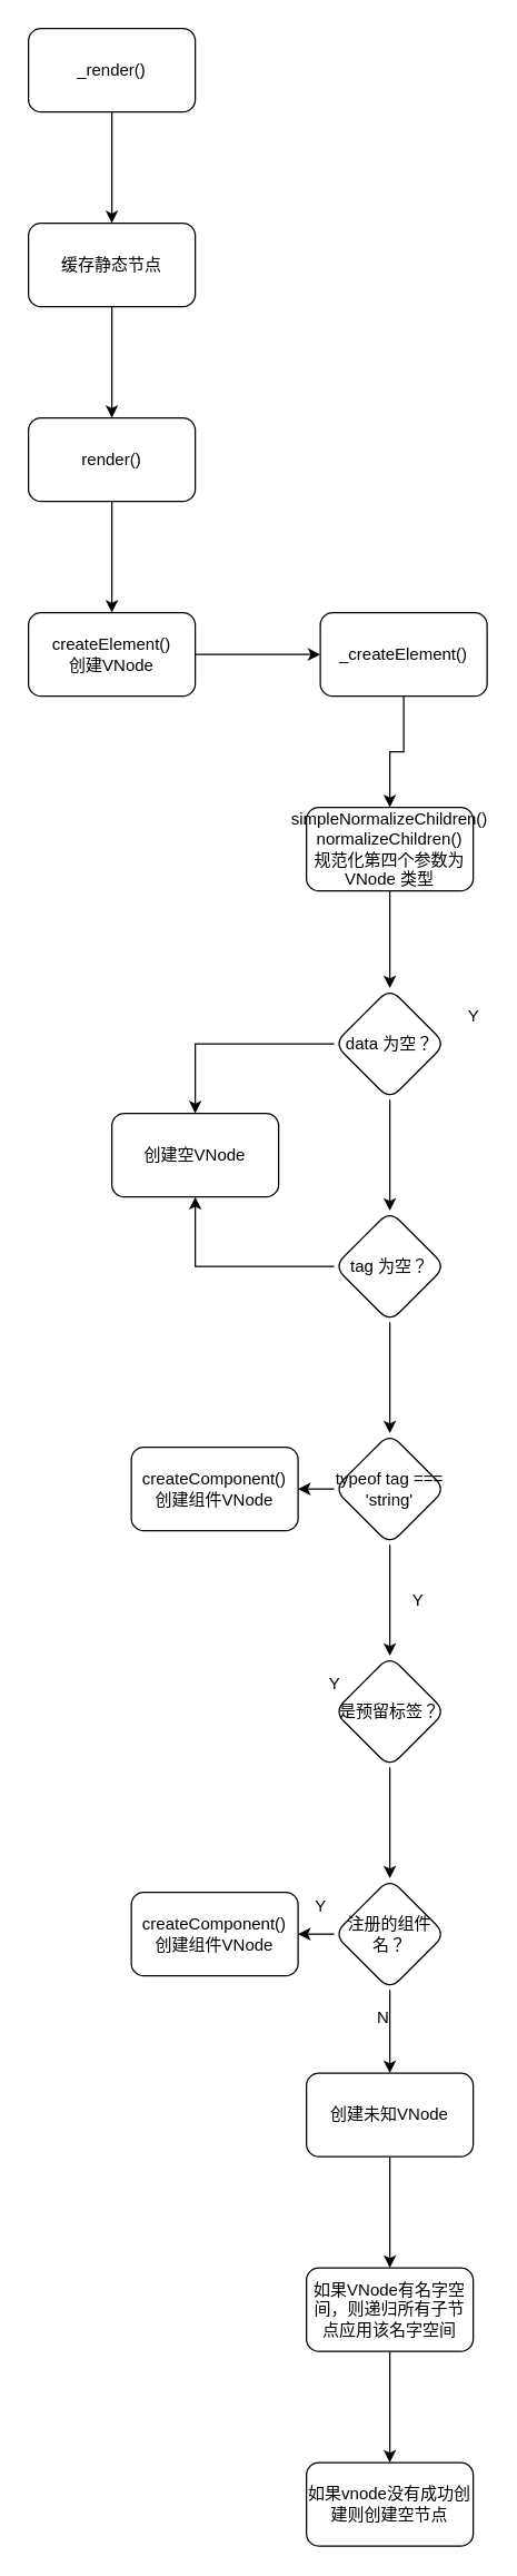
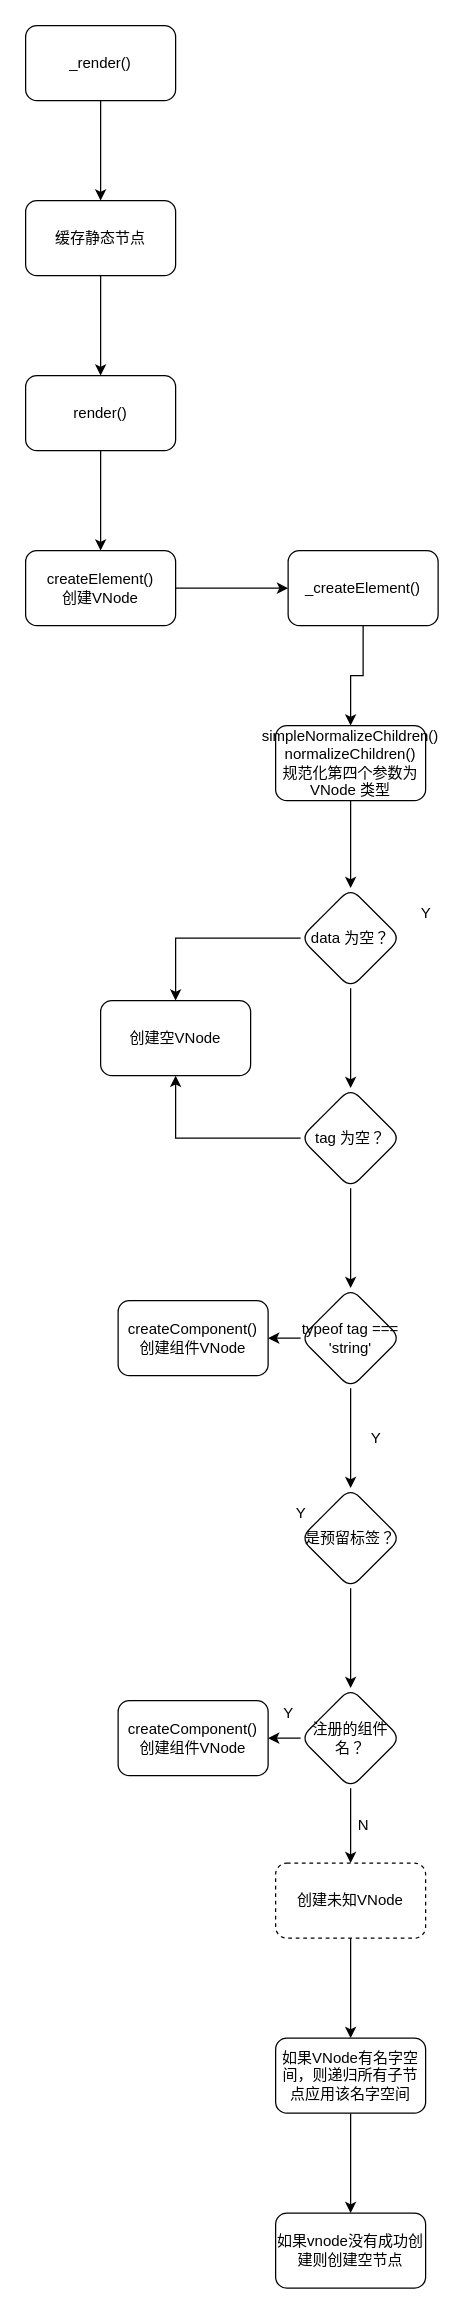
  <mxCell id="0" />
  <mxCell id="1" parent="0" />
  <mxCell id="2" value="" style="edgeStyle=orthogonalEdgeStyle;rounded=0;orthogonalLoop=1;jettySize=auto;html=1;" edge="1" parent="1" source="3" target="5"><mxGeometry relative="1" as="geometry" /></mxCell>
  <mxCell id="3" value="_render()" style="rounded=1;whiteSpace=wrap;html=1;" vertex="1" parent="1"><mxGeometry x="20" y="20" width="120" height="60" as="geometry" /></mxCell>
  <mxCell id="4" value="" style="edgeStyle=orthogonalEdgeStyle;rounded=0;orthogonalLoop=1;jettySize=auto;html=1;" edge="1" parent="1" source="5" target="7"><mxGeometry relative="1" as="geometry" /></mxCell>
  <mxCell id="5" value="缓存静态节点" style="whiteSpace=wrap;html=1;rounded=1;" vertex="1" parent="1"><mxGeometry x="20" y="160" width="120" height="60" as="geometry" /></mxCell>
  <mxCell id="6" value="" style="edgeStyle=orthogonalEdgeStyle;rounded=0;orthogonalLoop=1;jettySize=auto;html=1;" edge="1" parent="1" source="7" target="9"><mxGeometry relative="1" as="geometry" /></mxCell>
  <mxCell id="7" value="render()" style="whiteSpace=wrap;html=1;rounded=1;" vertex="1" parent="1"><mxGeometry x="20" y="300" width="120" height="60" as="geometry" /></mxCell>
  <mxCell id="8" value="" style="edgeStyle=orthogonalEdgeStyle;rounded=0;orthogonalLoop=1;jettySize=auto;html=1;" edge="1" parent="1" source="9" target="11"><mxGeometry relative="1" as="geometry" /></mxCell>
  <mxCell id="9" value="createElement()&lt;br&gt;创建VNode" style="whiteSpace=wrap;html=1;rounded=1;" vertex="1" parent="1"><mxGeometry x="20" y="440" width="120" height="60" as="geometry" /></mxCell>
  <mxCell id="10" value="" style="edgeStyle=orthogonalEdgeStyle;rounded=0;orthogonalLoop=1;jettySize=auto;html=1;" edge="1" parent="1" source="11" target="13"><mxGeometry relative="1" as="geometry" /></mxCell>
  <mxCell id="11" value="_createElement()" style="whiteSpace=wrap;html=1;rounded=1;" vertex="1" parent="1"><mxGeometry x="230" y="440" width="120" height="60" as="geometry" /></mxCell>
  <mxCell id="12" value="" style="edgeStyle=orthogonalEdgeStyle;rounded=0;orthogonalLoop=1;jettySize=auto;html=1;" edge="1" parent="1" source="13" target="16"><mxGeometry relative="1" as="geometry" /></mxCell>
  <mxCell id="13" value="simpleNormalizeChildren()&lt;br&gt;normalizeChildren()&lt;br&gt;规范化第四个参数为VNode 类型" style="whiteSpace=wrap;html=1;rounded=1;" vertex="1" parent="1"><mxGeometry x="220" y="580" width="120" height="60" as="geometry" /></mxCell>
  <mxCell id="14" value="" style="edgeStyle=orthogonalEdgeStyle;rounded=0;orthogonalLoop=1;jettySize=auto;html=1;entryX=0.5;entryY=0;entryDx=0;entryDy=0;" edge="1" parent="1" source="16" target="17"><mxGeometry relative="1" as="geometry"><mxPoint x="154" y="820" as="targetPoint" /><Array as="points"><mxPoint x="140" y="750" /></Array></mxGeometry></mxCell>
  <mxCell id="15" value="" style="edgeStyle=orthogonalEdgeStyle;rounded=0;orthogonalLoop=1;jettySize=auto;html=1;" edge="1" parent="1" source="16" target="21"><mxGeometry relative="1" as="geometry" /></mxCell>
  <mxCell id="16" value="data 为空？" style="rhombus;whiteSpace=wrap;html=1;rounded=1;" vertex="1" parent="1"><mxGeometry x="240" y="710" width="80" height="80" as="geometry" /></mxCell>
  <mxCell id="17" value="创建空VNode" style="whiteSpace=wrap;html=1;rounded=1;" vertex="1" parent="1"><mxGeometry x="80" y="800" width="120" height="60" as="geometry" /></mxCell>
  <mxCell id="18" value="Y" style="text;html=1;align=center;verticalAlign=middle;resizable=0;points=[];autosize=1;strokeColor=none;" vertex="1" parent="1"><mxGeometry x="330" y="720" width="20" height="20" as="geometry" /></mxCell>
  <mxCell id="19" style="edgeStyle=orthogonalEdgeStyle;rounded=0;orthogonalLoop=1;jettySize=auto;html=1;entryX=0.5;entryY=1;entryDx=0;entryDy=0;" edge="1" parent="1" source="21" target="17"><mxGeometry relative="1" as="geometry" /></mxCell>
  <mxCell id="20" value="" style="edgeStyle=orthogonalEdgeStyle;rounded=0;orthogonalLoop=1;jettySize=auto;html=1;" edge="1" parent="1" source="21" target="24"><mxGeometry relative="1" as="geometry" /></mxCell>
  <mxCell id="21" value="tag 为空？" style="rhombus;whiteSpace=wrap;html=1;rounded=1;" vertex="1" parent="1"><mxGeometry x="240" y="870" width="80" height="80" as="geometry" /></mxCell>
  <mxCell id="22" value="" style="edgeStyle=orthogonalEdgeStyle;rounded=0;orthogonalLoop=1;jettySize=auto;html=1;" edge="1" parent="1" source="24" target="26"><mxGeometry relative="1" as="geometry" /></mxCell>
  <mxCell id="23" value="" style="edgeStyle=orthogonalEdgeStyle;rounded=0;orthogonalLoop=1;jettySize=auto;html=1;" edge="1" parent="1" source="24" target="37"><mxGeometry relative="1" as="geometry" /></mxCell>
  <mxCell id="24" value="typeof tag === 'string'" style="rhombus;whiteSpace=wrap;html=1;rounded=1;" vertex="1" parent="1"><mxGeometry x="240" y="1030" width="80" height="80" as="geometry" /></mxCell>
  <mxCell id="25" value="" style="edgeStyle=orthogonalEdgeStyle;rounded=0;orthogonalLoop=1;jettySize=auto;html=1;" edge="1" parent="1" source="26" target="30"><mxGeometry relative="1" as="geometry" /></mxCell>
  <mxCell id="26" value="是预留标签？" style="rhombus;whiteSpace=wrap;html=1;rounded=1;" vertex="1" parent="1"><mxGeometry x="240" y="1190" width="80" height="80" as="geometry" /></mxCell>
  <mxCell id="27" value="Y" style="text;html=1;align=center;verticalAlign=middle;resizable=0;points=[];autosize=1;strokeColor=none;" vertex="1" parent="1"><mxGeometry x="230" y="1200" width="20" height="20" as="geometry" /></mxCell>
  <mxCell id="28" value="" style="edgeStyle=orthogonalEdgeStyle;rounded=0;orthogonalLoop=1;jettySize=auto;html=1;" edge="1" parent="1" source="30" target="31"><mxGeometry relative="1" as="geometry" /></mxCell>
  <mxCell id="29" value="" style="edgeStyle=orthogonalEdgeStyle;rounded=0;orthogonalLoop=1;jettySize=auto;html=1;" edge="1" parent="1" source="30" target="34"><mxGeometry relative="1" as="geometry" /></mxCell>
  <mxCell id="30" value="注册的组件名？" style="rhombus;whiteSpace=wrap;html=1;rounded=1;" vertex="1" parent="1"><mxGeometry x="240" y="1350" width="80" height="80" as="geometry" /></mxCell>
  <mxCell id="31" value="createComponent()&lt;br&gt;创建组件VNode" style="whiteSpace=wrap;html=1;rounded=1;" vertex="1" parent="1"><mxGeometry x="94" y="1360" width="120" height="60" as="geometry" /></mxCell>
  <mxCell id="32" value="Y" style="text;html=1;align=center;verticalAlign=middle;resizable=0;points=[];autosize=1;strokeColor=none;" vertex="1" parent="1"><mxGeometry x="220" y="1360" width="20" height="20" as="geometry" /></mxCell>
  <mxCell id="33" value="" style="edgeStyle=orthogonalEdgeStyle;rounded=0;orthogonalLoop=1;jettySize=auto;html=1;" edge="1" parent="1" source="34" target="39"><mxGeometry relative="1" as="geometry" /></mxCell>
- <mxCell id="34" value="创建未知VNode" style="whiteSpace=wrap;html=1;rounded=1;" vertex="1" parent="1"><mxGeometry x="220" y="1490" width="120" height="60" as="geometry" /></mxCell>
- <mxCell id="35" value="N" style="text;html=1;align=center;verticalAlign=middle;resizable=0;points=[];autosize=1;strokeColor=none;" vertex="1" parent="1"><mxGeometry x="265" y="1440" width="20" height="20" as="geometry" /></mxCell>
+ <mxCell id="34" value="创建未知VNode" style="whiteSpace=wrap;html=1;rounded=1;dashed=1;" vertex="1" parent="1"><mxGeometry x="220" y="1490" width="120" height="60" as="geometry" /></mxCell>
+ <mxCell id="35" value="N" style="text;html=1;align=center;verticalAlign=middle;resizable=0;points=[];autosize=1;strokeColor=none;" vertex="1" parent="1"><mxGeometry x="280" y="1450" width="20" height="20" as="geometry" /></mxCell>
  <mxCell id="36" value="Y" style="text;html=1;align=center;verticalAlign=middle;resizable=0;points=[];autosize=1;strokeColor=none;" vertex="1" parent="1"><mxGeometry x="290" y="1140" width="20" height="20" as="geometry" /></mxCell>
  <mxCell id="37" value="&lt;span&gt;createComponent()&lt;/span&gt;&lt;br&gt;&lt;span&gt;创建组件VNode&lt;/span&gt;" style="whiteSpace=wrap;html=1;rounded=1;" vertex="1" parent="1"><mxGeometry x="94" y="1040" width="120" height="60" as="geometry" /></mxCell>
  <mxCell id="38" value="" style="edgeStyle=orthogonalEdgeStyle;rounded=0;orthogonalLoop=1;jettySize=auto;html=1;" edge="1" parent="1" source="39" target="40"><mxGeometry relative="1" as="geometry" /></mxCell>
  <mxCell id="39" value="如果VNode有名字空间，则递归所有子节点应用该名字空间" style="whiteSpace=wrap;html=1;rounded=1;" vertex="1" parent="1"><mxGeometry x="220" y="1630" width="120" height="60" as="geometry" /></mxCell>
  <mxCell id="40" value="如果vnode没有成功创建则创建空节点" style="whiteSpace=wrap;html=1;rounded=1;" vertex="1" parent="1"><mxGeometry x="220" y="1770" width="120" height="60" as="geometry" /></mxCell>
